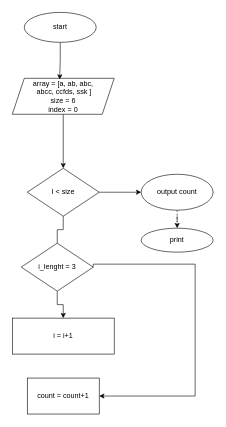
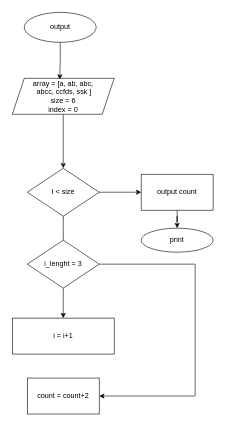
  <mxCell id="0" />
  <mxCell id="1" parent="0" />
  <mxCell id="2" style="edgeStyle=orthogonalEdgeStyle;rounded=0;orthogonalLoop=1;jettySize=auto;html=1;exitX=0.5;exitY=1;exitDx=0;exitDy=0;entryX=0.5;entryY=0;entryDx=0;entryDy=0;" edge="1" parent="1" source="3" target="5"><mxGeometry relative="1" as="geometry" /></mxCell>
  <mxCell id="3" value="array = [a, ab, abc,&lt;br&gt;&amp;nbsp;abcc, ccfds, ssk ]&lt;br&gt;size = 6&lt;br&gt;index = 0" style="shape=parallelogram;perimeter=parallelogramPerimeter;whiteSpace=wrap;html=1;fixedSize=1;" parent="1" vertex="1"><mxGeometry x="20" y="130" width="170" height="60" as="geometry" /></mxCell>
  <mxCell id="4" style="edgeStyle=orthogonalEdgeStyle;rounded=0;orthogonalLoop=1;jettySize=auto;html=1;exitX=1;exitY=0.5;exitDx=0;exitDy=0;" parent="1" source="5" target="9" edge="1"><mxGeometry relative="1" as="geometry"><mxPoint x="225" y="320" as="targetPoint" /></mxGeometry></mxCell>
  <mxCell id="5" value="I &amp;lt; size" style="rhombus;whiteSpace=wrap;html=1;" parent="1" vertex="1"><mxGeometry x="45" y="280" width="120" height="80" as="geometry" /></mxCell>
  <mxCell id="6" value="i = i+1" style="rounded=0;whiteSpace=wrap;html=1;" parent="1" vertex="1"><mxGeometry x="20" y="530" width="170" height="60" as="geometry" /></mxCell>
- <mxCell id="7" value="count = count+1" style="rounded=0;whiteSpace=wrap;html=1;" parent="1" vertex="1"><mxGeometry x="45" y="630" width="120" height="60" as="geometry" /></mxCell>
- <mxCell id="8" style="edgeStyle=orthogonalEdgeStyle;rounded=0;orthogonalLoop=1;jettySize=auto;html=1;exitX=0.5;exitY=1;exitDx=0;exitDy=0;dashed=1;" parent="1" source="9" target="10" edge="1"><mxGeometry relative="1" as="geometry"><mxPoint x="295" y="420" as="targetPoint" /></mxGeometry></mxCell>
- <mxCell id="9" value="output count" style="ellipse;whiteSpace=wrap;html=1;" parent="1" vertex="1"><mxGeometry x="235" y="290" width="120" height="60" as="geometry" /></mxCell>
+ <mxCell id="7" value="count = count+2" style="rounded=0;whiteSpace=wrap;html=1;" parent="1" vertex="1"><mxGeometry x="45" y="630" width="120" height="60" as="geometry" /></mxCell>
+ <mxCell id="8" style="edgeStyle=orthogonalEdgeStyle;rounded=0;orthogonalLoop=1;jettySize=auto;html=1;exitX=0.5;exitY=1;exitDx=0;exitDy=0;" parent="1" source="9" target="10" edge="1"><mxGeometry relative="1" as="geometry"><mxPoint x="295" y="420" as="targetPoint" /></mxGeometry></mxCell>
+ <mxCell id="9" value="output count" style="rounded=0;whiteSpace=wrap;html=1;" parent="1" vertex="1"><mxGeometry x="235" y="290" width="120" height="60" as="geometry" /></mxCell>
  <mxCell id="10" value="print" style="ellipse;whiteSpace=wrap;html=1;" parent="1" vertex="1"><mxGeometry x="235" y="380" width="120" height="40" as="geometry" /></mxCell>
  <mxCell id="11" style="edgeStyle=orthogonalEdgeStyle;rounded=0;orthogonalLoop=1;jettySize=auto;html=1;exitX=1;exitY=0.5;exitDx=0;exitDy=0;entryX=1;entryY=0.5;entryDx=0;entryDy=0;" parent="1" source="15" target="7" edge="1"><mxGeometry relative="1" as="geometry"><Array as="points"><mxPoint x="325" y="440" /><mxPoint x="325" y="660" /></Array></mxGeometry></mxCell>
  <mxCell id="12" style="edgeStyle=orthogonalEdgeStyle;rounded=0;orthogonalLoop=1;jettySize=auto;html=1;exitX=0.5;exitY=1;exitDx=0;exitDy=0;entryX=0.465;entryY=0.033;entryDx=0;entryDy=0;entryPerimeter=0;" edge="1" parent="1" source="13" target="3"><mxGeometry relative="1" as="geometry" /></mxCell>
- <mxCell id="13" value="start" style="ellipse;whiteSpace=wrap;html=1;" parent="1" vertex="1"><mxGeometry x="40" width="120" height="50" as="geometry" y="20" /></mxCell>
+ <mxCell id="13" value="output" style="ellipse;whiteSpace=wrap;html=1;" parent="1" vertex="1"><mxGeometry x="40" width="120" height="50" as="geometry" y="20" /></mxCell>
  <mxCell id="14" style="edgeStyle=orthogonalEdgeStyle;rounded=0;orthogonalLoop=1;jettySize=auto;html=1;exitX=0.5;exitY=1;exitDx=0;exitDy=0;entryX=0.5;entryY=0;entryDx=0;entryDy=0;" edge="1" parent="1" source="15" target="6"><mxGeometry relative="1" as="geometry" /></mxCell>
- <mxCell id="15" value="i_lenght = 3" style="rhombus;whiteSpace=wrap;html=1;" parent="1" vertex="1"><mxGeometry x="35" y="405" width="120" height="80" as="geometry" /></mxCell>
+ <mxCell id="15" value="i_lenght = 3" style="rhombus;whiteSpace=wrap;html=1;" parent="1" vertex="1"><mxGeometry x="45" y="400" width="120" height="80" as="geometry" /></mxCell>
  <mxCell id="16" value="" style="edgeStyle=orthogonalEdgeStyle;rounded=0;orthogonalLoop=1;jettySize=auto;html=1;exitX=0.5;exitY=1;exitDx=0;exitDy=0;endArrow=none;" edge="1" parent="1" source="5" target="15"><mxGeometry relative="1" as="geometry"><mxPoint x="125" y="530" as="targetPoint" /><mxPoint x="105" y="360" as="sourcePoint" /></mxGeometry></mxCell>
